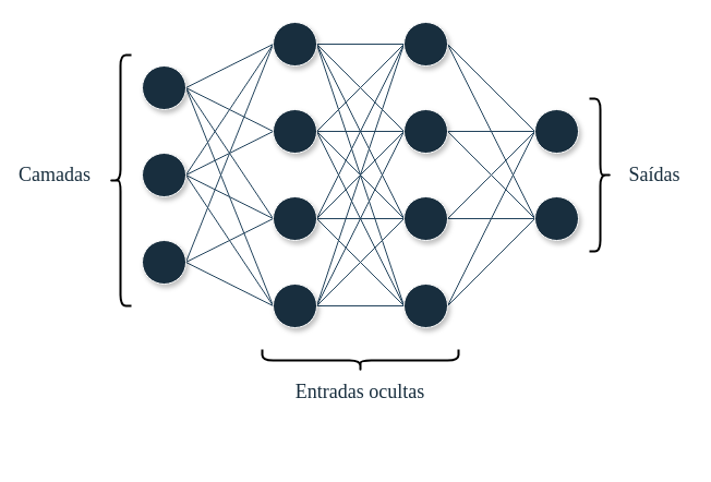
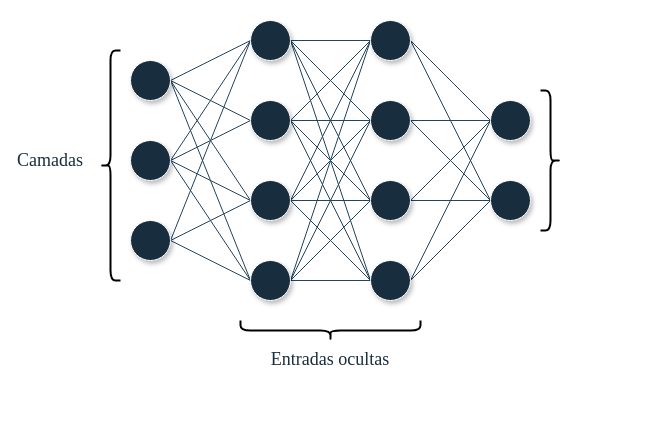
  <mxCell id="0" />
  <mxCell id="1" parent="0" />
  <mxCell id="2" style="rounded=0;orthogonalLoop=1;jettySize=auto;html=1;exitX=1;exitY=0.5;exitDx=0;exitDy=0;entryX=0;entryY=0.5;entryDx=0;entryDy=0;strokeColor=#23445D;endArrow=none;endFill=0;" parent="1" source="6" target="35" edge="1"><mxGeometry relative="1" as="geometry" /></mxCell>
  <mxCell id="3" style="edgeStyle=none;rounded=0;orthogonalLoop=1;jettySize=auto;html=1;exitX=1;exitY=0.5;exitDx=0;exitDy=0;entryX=0;entryY=0.5;entryDx=0;entryDy=0;strokeColor=#23445D;endArrow=none;endFill=0;" parent="1" source="6" target="30" edge="1"><mxGeometry relative="1" as="geometry" /></mxCell>
  <mxCell id="4" style="edgeStyle=none;rounded=0;orthogonalLoop=1;jettySize=auto;html=1;exitX=1;exitY=0.5;exitDx=0;exitDy=0;entryX=0;entryY=0.5;entryDx=0;entryDy=0;strokeColor=#23445D;endArrow=none;endFill=0;" parent="1" source="6" target="25" edge="1"><mxGeometry relative="1" as="geometry" /></mxCell>
  <mxCell id="5" style="edgeStyle=none;rounded=0;orthogonalLoop=1;jettySize=auto;html=1;exitX=1;exitY=0.5;exitDx=0;exitDy=0;entryX=0;entryY=0.5;entryDx=0;entryDy=0;strokeColor=#23445D;endArrow=none;endFill=0;" parent="1" source="6" target="20" edge="1"><mxGeometry relative="1" as="geometry" /></mxCell>
  <mxCell id="6" value="" style="ellipse;whiteSpace=wrap;html=1;aspect=fixed;labelBackgroundColor=none;fillColor=#182E3E;strokeColor=#FFFFFF;fontColor=#FFFFFF;shadow=1;" parent="1" vertex="1"><mxGeometry x="130" y="60" width="40" height="40" as="geometry" /></mxCell>
  <mxCell id="7" style="edgeStyle=none;rounded=0;orthogonalLoop=1;jettySize=auto;html=1;exitX=1;exitY=0.5;exitDx=0;exitDy=0;strokeColor=#23445D;endArrow=none;endFill=0;" parent="1" source="11" edge="1"><mxGeometry relative="1" as="geometry"><mxPoint x="250" y="40" as="targetPoint" /></mxGeometry></mxCell>
  <mxCell id="8" style="edgeStyle=none;rounded=0;orthogonalLoop=1;jettySize=auto;html=1;exitX=1;exitY=0.5;exitDx=0;exitDy=0;entryX=0;entryY=0.5;entryDx=0;entryDy=0;strokeColor=#23445D;endArrow=none;endFill=0;" parent="1" source="11" target="30" edge="1"><mxGeometry relative="1" as="geometry" /></mxCell>
  <mxCell id="9" style="edgeStyle=none;rounded=0;orthogonalLoop=1;jettySize=auto;html=1;exitX=1;exitY=0.5;exitDx=0;exitDy=0;entryX=0;entryY=0.5;entryDx=0;entryDy=0;strokeColor=#23445D;endArrow=none;endFill=0;" parent="1" source="11" target="25" edge="1"><mxGeometry relative="1" as="geometry" /></mxCell>
  <mxCell id="10" style="edgeStyle=none;rounded=0;orthogonalLoop=1;jettySize=auto;html=1;exitX=1;exitY=0.5;exitDx=0;exitDy=0;entryX=0;entryY=0.5;entryDx=0;entryDy=0;strokeColor=#23445D;endArrow=none;endFill=0;" parent="1" source="11" target="20" edge="1"><mxGeometry relative="1" as="geometry" /></mxCell>
  <mxCell id="11" value="" style="ellipse;whiteSpace=wrap;html=1;aspect=fixed;labelBackgroundColor=none;fillColor=#182E3E;strokeColor=#FFFFFF;fontColor=#FFFFFF;shadow=1;" parent="1" vertex="1"><mxGeometry x="130" y="140" width="40" height="40" as="geometry" /></mxCell>
  <mxCell id="12" style="edgeStyle=none;rounded=0;orthogonalLoop=1;jettySize=auto;html=1;exitX=1;exitY=0.5;exitDx=0;exitDy=0;entryX=0;entryY=0.5;entryDx=0;entryDy=0;strokeColor=#23445D;endArrow=none;endFill=0;" parent="1" source="15" target="35" edge="1"><mxGeometry relative="1" as="geometry" /></mxCell>
  <mxCell id="13" style="edgeStyle=none;rounded=0;orthogonalLoop=1;jettySize=auto;html=1;exitX=1;exitY=0.5;exitDx=0;exitDy=0;entryX=0;entryY=0.5;entryDx=0;entryDy=0;strokeColor=#23445D;endArrow=none;endFill=0;" parent="1" source="15" target="25" edge="1"><mxGeometry relative="1" as="geometry" /></mxCell>
  <mxCell id="14" style="edgeStyle=none;rounded=0;orthogonalLoop=1;jettySize=auto;html=1;exitX=1;exitY=0.5;exitDx=0;exitDy=0;entryX=0;entryY=0.5;entryDx=0;entryDy=0;strokeColor=#23445D;endArrow=none;endFill=0;" parent="1" source="15" target="20" edge="1"><mxGeometry relative="1" as="geometry" /></mxCell>
  <mxCell id="15" value="" style="ellipse;whiteSpace=wrap;html=1;aspect=fixed;labelBackgroundColor=none;fillColor=#182E3E;strokeColor=#FFFFFF;fontColor=#FFFFFF;shadow=1;" parent="1" vertex="1"><mxGeometry x="130" y="220" width="40" height="40" as="geometry" /></mxCell>
  <mxCell id="16" style="edgeStyle=none;rounded=0;orthogonalLoop=1;jettySize=auto;html=1;exitX=1;exitY=0.5;exitDx=0;exitDy=0;strokeColor=#23445D;endArrow=none;endFill=0;" parent="1" source="20" edge="1"><mxGeometry relative="1" as="geometry"><mxPoint x="370" y="40" as="targetPoint" /></mxGeometry></mxCell>
  <mxCell id="17" style="edgeStyle=none;rounded=0;orthogonalLoop=1;jettySize=auto;html=1;exitX=1;exitY=0.5;exitDx=0;exitDy=0;strokeColor=#23445D;endArrow=none;endFill=0;" parent="1" source="20" edge="1"><mxGeometry relative="1" as="geometry"><mxPoint x="370" y="120" as="targetPoint" /></mxGeometry></mxCell>
  <mxCell id="18" style="edgeStyle=none;rounded=0;orthogonalLoop=1;jettySize=auto;html=1;exitX=1;exitY=0.5;exitDx=0;exitDy=0;strokeColor=#23445D;endArrow=none;endFill=0;" parent="1" source="20" edge="1"><mxGeometry relative="1" as="geometry"><mxPoint x="370" y="200" as="targetPoint" /></mxGeometry></mxCell>
  <mxCell id="19" style="edgeStyle=none;rounded=0;orthogonalLoop=1;jettySize=auto;html=1;exitX=1;exitY=0.5;exitDx=0;exitDy=0;strokeColor=#23445D;endArrow=none;endFill=0;" parent="1" source="20" edge="1"><mxGeometry relative="1" as="geometry"><mxPoint x="370" y="280" as="targetPoint" /></mxGeometry></mxCell>
  <mxCell id="20" value="" style="ellipse;whiteSpace=wrap;html=1;aspect=fixed;labelBackgroundColor=none;fillColor=#182E3E;strokeColor=#FFFFFF;fontColor=#FFFFFF;shadow=1;" parent="1" vertex="1"><mxGeometry x="250" y="260" width="40" height="40" as="geometry" /></mxCell>
  <mxCell id="21" style="edgeStyle=none;rounded=0;orthogonalLoop=1;jettySize=auto;html=1;exitX=1;exitY=0.5;exitDx=0;exitDy=0;strokeColor=#23445D;entryX=0;entryY=0.5;entryDx=0;entryDy=0;endArrow=none;endFill=0;" parent="1" source="25" target="47" edge="1"><mxGeometry relative="1" as="geometry"><mxPoint x="370" y="50" as="targetPoint" /></mxGeometry></mxCell>
  <mxCell id="22" style="edgeStyle=none;rounded=0;orthogonalLoop=1;jettySize=auto;html=1;exitX=1;exitY=0.5;exitDx=0;exitDy=0;strokeColor=#23445D;endArrow=none;endFill=0;" parent="1" source="25" edge="1"><mxGeometry relative="1" as="geometry"><mxPoint x="370" y="120" as="targetPoint" /></mxGeometry></mxCell>
  <mxCell id="23" style="edgeStyle=none;rounded=0;orthogonalLoop=1;jettySize=auto;html=1;exitX=1;exitY=0.5;exitDx=0;exitDy=0;strokeColor=#23445D;endArrow=none;endFill=0;" parent="1" source="25" edge="1"><mxGeometry relative="1" as="geometry"><mxPoint x="370" y="200" as="targetPoint" /></mxGeometry></mxCell>
  <mxCell id="24" style="edgeStyle=none;rounded=0;orthogonalLoop=1;jettySize=auto;html=1;exitX=1;exitY=0.5;exitDx=0;exitDy=0;strokeColor=#23445D;endArrow=none;endFill=0;" parent="1" source="25" edge="1"><mxGeometry relative="1" as="geometry"><mxPoint x="370" y="280" as="targetPoint" /></mxGeometry></mxCell>
  <mxCell id="25" value="" style="ellipse;whiteSpace=wrap;html=1;aspect=fixed;labelBackgroundColor=none;fillColor=#182E3E;strokeColor=#FFFFFF;fontColor=#FFFFFF;shadow=1;" parent="1" vertex="1"><mxGeometry x="250" y="180" width="40" height="40" as="geometry" /></mxCell>
  <mxCell id="26" style="edgeStyle=none;rounded=0;orthogonalLoop=1;jettySize=auto;html=1;exitX=1;exitY=0.5;exitDx=0;exitDy=0;entryX=0;entryY=0.5;entryDx=0;entryDy=0;strokeColor=#23445D;endArrow=none;endFill=0;" parent="1" source="30" target="47" edge="1"><mxGeometry relative="1" as="geometry" /></mxCell>
  <mxCell id="27" style="edgeStyle=none;rounded=0;orthogonalLoop=1;jettySize=auto;html=1;exitX=1;exitY=0.5;exitDx=0;exitDy=0;entryX=0;entryY=0.5;entryDx=0;entryDy=0;strokeColor=#23445D;endArrow=none;endFill=0;" parent="1" source="30" target="44" edge="1"><mxGeometry relative="1" as="geometry" /></mxCell>
  <mxCell id="28" style="edgeStyle=none;rounded=0;orthogonalLoop=1;jettySize=auto;html=1;exitX=1;exitY=0.5;exitDx=0;exitDy=0;strokeColor=#23445D;endArrow=none;endFill=0;" parent="1" source="30" edge="1"><mxGeometry relative="1" as="geometry"><mxPoint x="370" y="200" as="targetPoint" /></mxGeometry></mxCell>
  <mxCell id="29" style="edgeStyle=none;rounded=0;orthogonalLoop=1;jettySize=auto;html=1;exitX=1;exitY=0.5;exitDx=0;exitDy=0;strokeColor=#23445D;endArrow=none;endFill=0;" parent="1" source="30" edge="1"><mxGeometry relative="1" as="geometry"><mxPoint x="370" y="280" as="targetPoint" /></mxGeometry></mxCell>
  <mxCell id="30" value="" style="ellipse;whiteSpace=wrap;html=1;aspect=fixed;labelBackgroundColor=none;fillColor=#182E3E;strokeColor=#FFFFFF;fontColor=#FFFFFF;shadow=1;" parent="1" vertex="1"><mxGeometry x="250" y="100" width="40" height="40" as="geometry" /></mxCell>
  <mxCell id="31" style="edgeStyle=none;rounded=0;orthogonalLoop=1;jettySize=auto;html=1;exitX=1;exitY=0.5;exitDx=0;exitDy=0;entryX=0;entryY=0.5;entryDx=0;entryDy=0;strokeColor=#23445D;endArrow=none;endFill=0;" parent="1" source="35" target="47" edge="1"><mxGeometry relative="1" as="geometry" /></mxCell>
  <mxCell id="32" style="edgeStyle=none;rounded=0;orthogonalLoop=1;jettySize=auto;html=1;exitX=1;exitY=0.5;exitDx=0;exitDy=0;entryX=0;entryY=0.5;entryDx=0;entryDy=0;strokeColor=#23445D;endArrow=none;endFill=0;" parent="1" source="35" target="44" edge="1"><mxGeometry relative="1" as="geometry" /></mxCell>
  <mxCell id="33" style="edgeStyle=none;rounded=0;orthogonalLoop=1;jettySize=auto;html=1;exitX=1;exitY=0.5;exitDx=0;exitDy=0;entryX=0;entryY=0.5;entryDx=0;entryDy=0;strokeColor=#23445D;endArrow=none;endFill=0;" parent="1" source="35" target="41" edge="1"><mxGeometry relative="1" as="geometry" /></mxCell>
  <mxCell id="34" style="edgeStyle=none;rounded=0;orthogonalLoop=1;jettySize=auto;html=1;exitX=1;exitY=0.5;exitDx=0;exitDy=0;entryX=0;entryY=0.5;entryDx=0;entryDy=0;strokeColor=#23445D;endArrow=none;endFill=0;" parent="1" source="35" target="38" edge="1"><mxGeometry relative="1" as="geometry" /></mxCell>
  <mxCell id="35" value="" style="ellipse;whiteSpace=wrap;html=1;aspect=fixed;labelBackgroundColor=none;fillColor=#182E3E;strokeColor=#FFFFFF;fontColor=#FFFFFF;shadow=1;" parent="1" vertex="1"><mxGeometry x="250" y="20" width="40" height="40" as="geometry" /></mxCell>
  <mxCell id="36" style="edgeStyle=none;rounded=0;orthogonalLoop=1;jettySize=auto;html=1;exitX=1;exitY=0.5;exitDx=0;exitDy=0;strokeColor=#23445D;endArrow=none;endFill=0;" parent="1" source="38" edge="1"><mxGeometry relative="1" as="geometry"><mxPoint x="490" y="120" as="targetPoint" /></mxGeometry></mxCell>
  <mxCell id="37" style="edgeStyle=none;rounded=0;orthogonalLoop=1;jettySize=auto;html=1;exitX=1;exitY=0.5;exitDx=0;exitDy=0;strokeColor=#23445D;endArrow=none;endFill=0;" parent="1" source="38" edge="1"><mxGeometry relative="1" as="geometry"><mxPoint x="490" y="200" as="targetPoint" /></mxGeometry></mxCell>
  <mxCell id="38" value="" style="ellipse;whiteSpace=wrap;html=1;aspect=fixed;labelBackgroundColor=none;fillColor=#182E3E;strokeColor=#FFFFFF;fontColor=#FFFFFF;shadow=1;" parent="1" vertex="1"><mxGeometry x="370" y="260" width="40" height="40" as="geometry" /></mxCell>
  <mxCell id="39" style="edgeStyle=none;rounded=0;orthogonalLoop=1;jettySize=auto;html=1;exitX=1;exitY=0.5;exitDx=0;exitDy=0;entryX=0;entryY=0.5;entryDx=0;entryDy=0;strokeColor=#23445D;endArrow=none;endFill=0;" parent="1" source="41" target="48" edge="1"><mxGeometry relative="1" as="geometry" /></mxCell>
  <mxCell id="40" style="edgeStyle=none;rounded=0;orthogonalLoop=1;jettySize=auto;html=1;exitX=1;exitY=0.5;exitDx=0;exitDy=0;strokeColor=#23445D;endArrow=none;endFill=0;" parent="1" source="41" edge="1"><mxGeometry relative="1" as="geometry"><mxPoint x="490" y="200" as="targetPoint" /></mxGeometry></mxCell>
  <mxCell id="41" value="" style="ellipse;whiteSpace=wrap;html=1;aspect=fixed;labelBackgroundColor=none;fillColor=#182E3E;strokeColor=#FFFFFF;fontColor=#FFFFFF;shadow=1;" parent="1" vertex="1"><mxGeometry x="370" y="180" width="40" height="40" as="geometry" /></mxCell>
  <mxCell id="42" style="edgeStyle=none;rounded=0;orthogonalLoop=1;jettySize=auto;html=1;exitX=1;exitY=0.5;exitDx=0;exitDy=0;strokeColor=#23445D;endArrow=none;endFill=0;" parent="1" source="44" edge="1"><mxGeometry relative="1" as="geometry"><mxPoint x="490" y="120" as="targetPoint" /></mxGeometry></mxCell>
  <mxCell id="43" style="edgeStyle=none;rounded=0;orthogonalLoop=1;jettySize=auto;html=1;exitX=1;exitY=0.5;exitDx=0;exitDy=0;strokeColor=#23445D;endArrow=none;endFill=0;" parent="1" source="44" edge="1"><mxGeometry relative="1" as="geometry"><mxPoint x="490" y="200" as="targetPoint" /></mxGeometry></mxCell>
  <mxCell id="44" value="" style="ellipse;whiteSpace=wrap;html=1;aspect=fixed;labelBackgroundColor=none;fillColor=#182E3E;strokeColor=#FFFFFF;fontColor=#FFFFFF;shadow=1;" parent="1" vertex="1"><mxGeometry x="370" y="100" width="40" height="40" as="geometry" /></mxCell>
  <mxCell id="45" style="edgeStyle=none;rounded=0;orthogonalLoop=1;jettySize=auto;html=1;exitX=1;exitY=0.5;exitDx=0;exitDy=0;entryX=0;entryY=0.5;entryDx=0;entryDy=0;strokeColor=#23445D;endArrow=none;endFill=0;" parent="1" source="47" target="48" edge="1"><mxGeometry relative="1" as="geometry" /></mxCell>
  <mxCell id="46" style="edgeStyle=none;rounded=0;orthogonalLoop=1;jettySize=auto;html=1;exitX=1;exitY=0.5;exitDx=0;exitDy=0;entryX=0;entryY=0.5;entryDx=0;entryDy=0;strokeColor=#23445D;endArrow=none;endFill=0;" parent="1" source="47" target="49" edge="1"><mxGeometry relative="1" as="geometry" /></mxCell>
  <mxCell id="47" value="" style="ellipse;whiteSpace=wrap;html=1;aspect=fixed;labelBackgroundColor=none;fillColor=#182E3E;strokeColor=#FFFFFF;fontColor=#FFFFFF;shadow=1;" parent="1" vertex="1"><mxGeometry x="370" y="20" width="40" height="40" as="geometry" /></mxCell>
  <mxCell id="48" value="" style="ellipse;whiteSpace=wrap;html=1;aspect=fixed;labelBackgroundColor=none;fillColor=#182E3E;strokeColor=#FFFFFF;fontColor=#FFFFFF;shadow=1;" parent="1" vertex="1"><mxGeometry x="490" y="100" width="40" height="40" as="geometry" /></mxCell>
  <mxCell id="49" value="" style="ellipse;whiteSpace=wrap;html=1;aspect=fixed;labelBackgroundColor=none;fillColor=#182E3E;strokeColor=#FFFFFF;fontColor=#FFFFFF;shadow=1;" parent="1" vertex="1"><mxGeometry x="490" y="180" width="40" height="40" as="geometry" /></mxCell>
  <mxCell id="50" value="Camadas" style="text;html=1;strokeColor=none;fillColor=none;align=center;verticalAlign=middle;whiteSpace=wrap;rounded=0;fontColor=#182e3e;fontFamily=Lucida Console;fontSize=18;" parent="1" vertex="1"><mxGeometry x="20" y="145" width="60" height="30" as="geometry" /></mxCell>
  <mxCell id="51" value="Entradas ocultas" style="text;html=1;strokeColor=none;fillColor=none;align=center;verticalAlign=middle;whiteSpace=wrap;rounded=0;fontColor=#182e3e;fontFamily=Lucida Console;fontSize=18;" parent="1" vertex="1"><mxGeometry x="230" y="344" width="200" height="30" as="geometry" /></mxCell>
- <mxCell id="52" value="Saídas" style="text;html=1;strokeColor=none;fillColor=none;align=center;verticalAlign=middle;whiteSpace=wrap;rounded=0;fontColor=#182e3e;fontFamily=Lucida Console;fontSize=18;" parent="1" vertex="1"><mxGeometry x="570" y="145" width="60" height="30" as="geometry" /></mxCell>
  <mxCell id="53" value="" style="shape=curlyBracket;whiteSpace=wrap;html=1;rounded=1;labelPosition=left;verticalLabelPosition=middle;align=right;verticalAlign=middle;strokeColor=default;fontColor=#FFFFFF;fillColor=none;strokeWidth=2;rotation=0;" parent="1" vertex="1"><mxGeometry x="100" y="50" width="20" height="230" as="geometry" /></mxCell>
  <mxCell id="54" value="" style="shape=curlyBracket;whiteSpace=wrap;html=1;rounded=1;labelPosition=left;verticalLabelPosition=middle;align=right;verticalAlign=middle;strokeColor=default;fontColor=#FFFFFF;fillColor=none;strokeWidth=2;rotation=-90;" parent="1" vertex="1"><mxGeometry x="320" y="240" width="20" height="180" as="geometry" /></mxCell>
  <mxCell id="55" value="" style="shape=curlyBracket;whiteSpace=wrap;html=1;rounded=1;labelPosition=left;verticalLabelPosition=middle;align=right;verticalAlign=middle;strokeColor=default;fontColor=#FFFFFF;fillColor=none;strokeWidth=2;rotation=-180;" parent="1" vertex="1"><mxGeometry x="540" y="90" width="20" height="140" as="geometry" /></mxCell>
